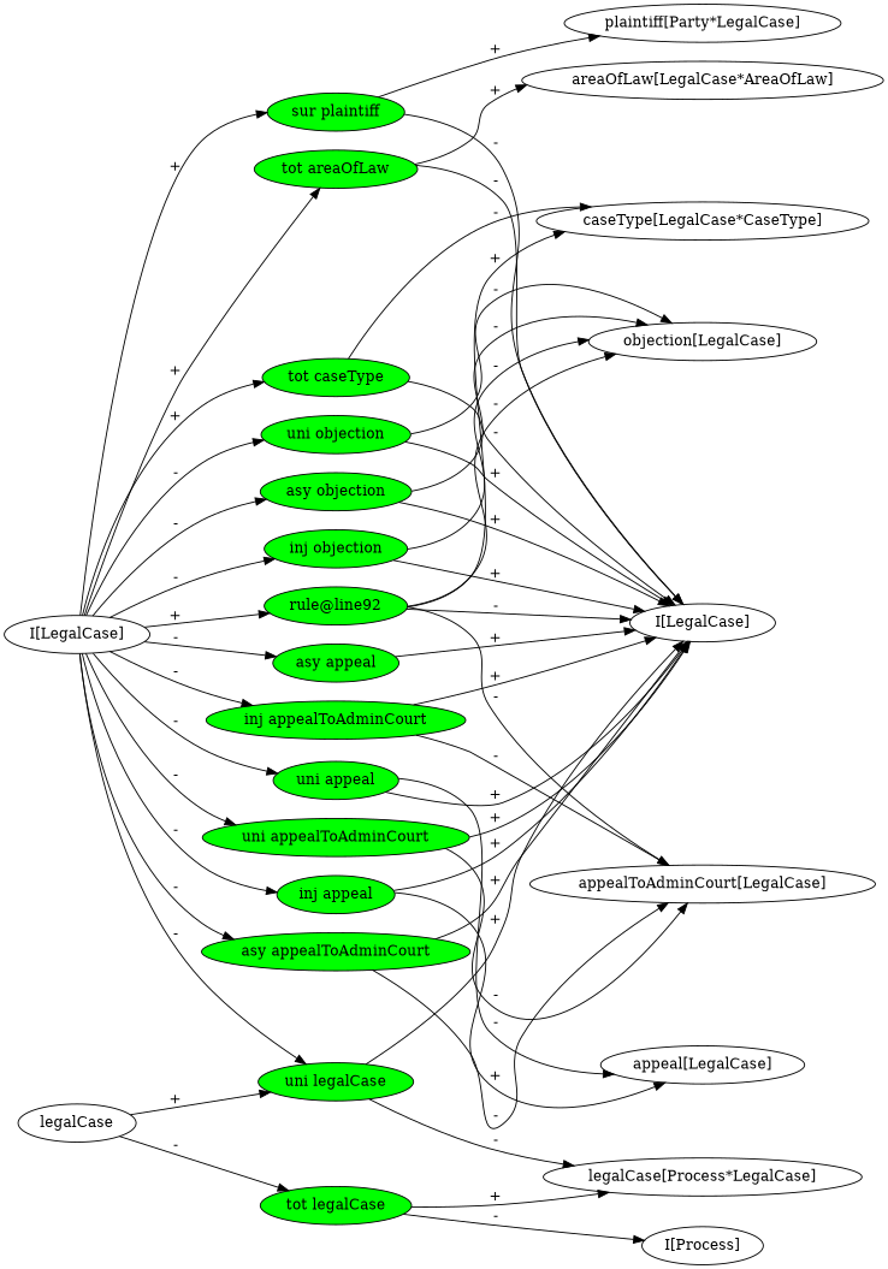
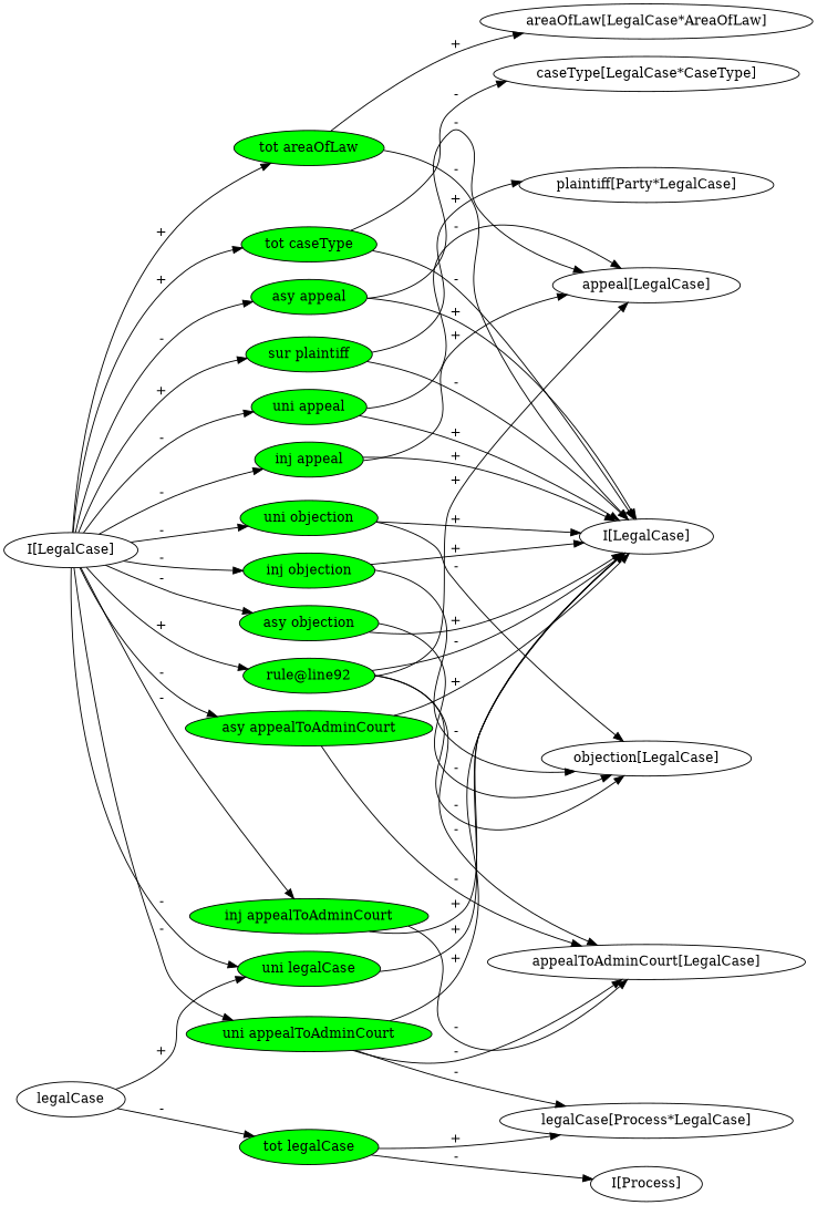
  digraph {
    rankdir=LR
    splines=true
    node [fillcolor=green style=filled]
    n1 [label="I[LegalCase]" fillcolor="" style=""]
    n2 [label="rule@line92"]
    n3 [label="sur plaintiff"]
    n4 [label="tot areaOfLaw"]
    n5 [label="tot caseType"]
    n6 [label="asy appeal"]
    n7 [label="uni appeal"]
    n8 [label="inj appeal"]
    n9 [label="asy appealToAdminCourt"]
    n10 [label="uni appealToAdminCourt"]
    n11 [label="inj appealToAdminCourt"]
    n12 [label="asy objection"]
    n13 [label="uni objection"]
    n14 [label="inj objection"]
    n15 [label="uni legalCase"]
    n16 [label="appeal[LegalCase]" fillcolor="" style=""]
    n17 [label="appealToAdminCourt[LegalCase]" fillcolor="" style=""]
    n18 [label="objection[LegalCase]" fillcolor="" style=""]
    n19 [label="I[LegalCase]" fillcolor="" style=""]
    n20 [label="plaintiff[Party*LegalCase]" fillcolor="" style=""]
    n21 [label="areaOfLaw[LegalCase*AreaOfLaw]" fillcolor="" style=""]
    n22 [label="caseType[LegalCase*CaseType]" fillcolor="" style=""]
    n23 [label="legalCase[Process*LegalCase]" fillcolor="" style=""]
    n24 [label=legalCase fillcolor="" style=""]
    n25 [label="tot legalCase"]
    n26 [label="I[Process]" fillcolor="" style=""]
    n1 -> n2 [label="+"]
    n1 -> n3 [label="+"]
    n1 -> n4 [label="+"]
    n1 -> n5 [label="+"]
    n1 -> n6 [label="-"]
    n1 -> n7 [label="-"]
    n1 -> n8 [label="-"]
    n1 -> n9 [label="-"]
    n1 -> n10 [label="-"]
    n1 -> n11 [label="-"]
    n1 -> n12 [label="-"]
    n1 -> n13 [label="-"]
    n1 -> n14 [label="-"]
    n1 -> n15 [label="-"]
-   n2 -> n22 [label="+"]
+   n2 -> n16 [label="+"]
    n2 -> n17 [label="-"]
    n2 -> n18 [label="-"]
    n2 -> n19 [label="-"]
    n3 -> n19 [label="-"]
    n3 -> n20 [label="+"]
    n4 -> n19 [label="-"]
    n4 -> n21 [label="+"]
    n5 -> n19 [label="-"]
    n5 -> n22 [label="-"]
+   n6 -> n16 [label="-"]
    n6 -> n19 [label="+"]
    n7 -> n16 [label="-"]
    n7 -> n19 [label="+"]
    n8 -> n16 [label="+"]
    n8 -> n19 [label="+"]
    n9 -> n17 [label="-"]
    n9 -> n19 [label="+"]
    n10 -> n17 [label="-"]
    n10 -> n19 [label="+"]
    n11 -> n17 [label="-"]
    n11 -> n19 [label="+"]
    n12 -> n18 [label="-"]
    n12 -> n19 [label="+"]
    n13 -> n18 [label="-"]
    n13 -> n19 [label="+"]
    n14 -> n18 [label="-"]
    n14 -> n19 [label="+"]
    n15 -> n19 [label="+"]
-   n15 -> n23 [label="-"]
+   n10 -> n23 [label="-"]
    n24 -> n15 [label="+"]
    n24 -> n25 [label="-"]
    n25 -> n23 [label="+"]
    n25 -> n26 [label="-"]
  }
